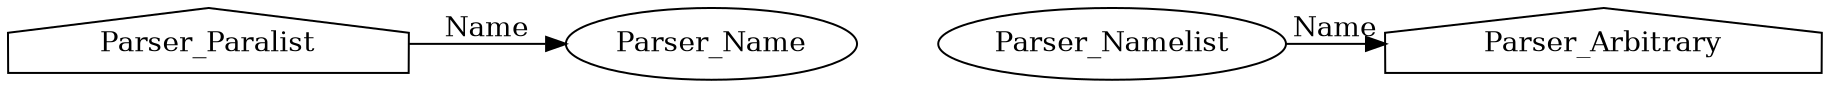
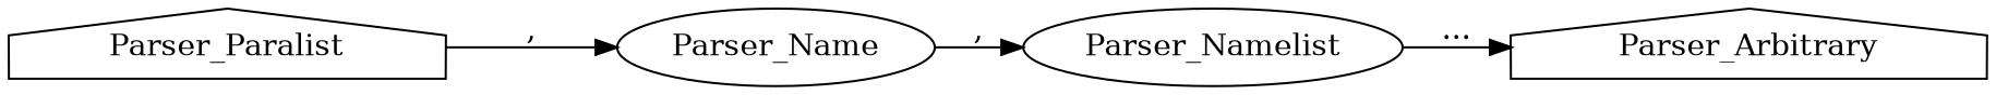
  digraph {
    rankdir=LR
    node [shape=ellipse]
    Parser_Name
    Parser_Paralist [shape=house]
    Parser_Namelist
    Parser_Arbitrary [shape=house]
-   Parser_Paralist -> Parser_Name [label=Name]
-   Parser_Namelist -> Parser_Arbitrary [label=Name]
+   Parser_Name -> Parser_Namelist [label=","]
+   Parser_Paralist -> Parser_Name [label=","]
+   Parser_Namelist -> Parser_Arbitrary [label="..."]
  }
